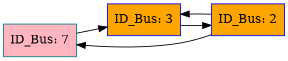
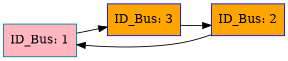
  digraph {
    rankdir=LR
    node [color=blue fillcolor=orange shape=record style=filled]
-   n1 [color=teal fillcolor=lightpink label="ID_Bus: 7"]
+   n1 [color=teal fillcolor=lightpink label="ID_Bus: 1"]
    n2 [label="ID_Bus: 3"]
    n3 [label="ID_Bus: 2"]
    n1 -> n2
    n2 -> n3
    n3 -> n1
-   n3 -> n2
  }
